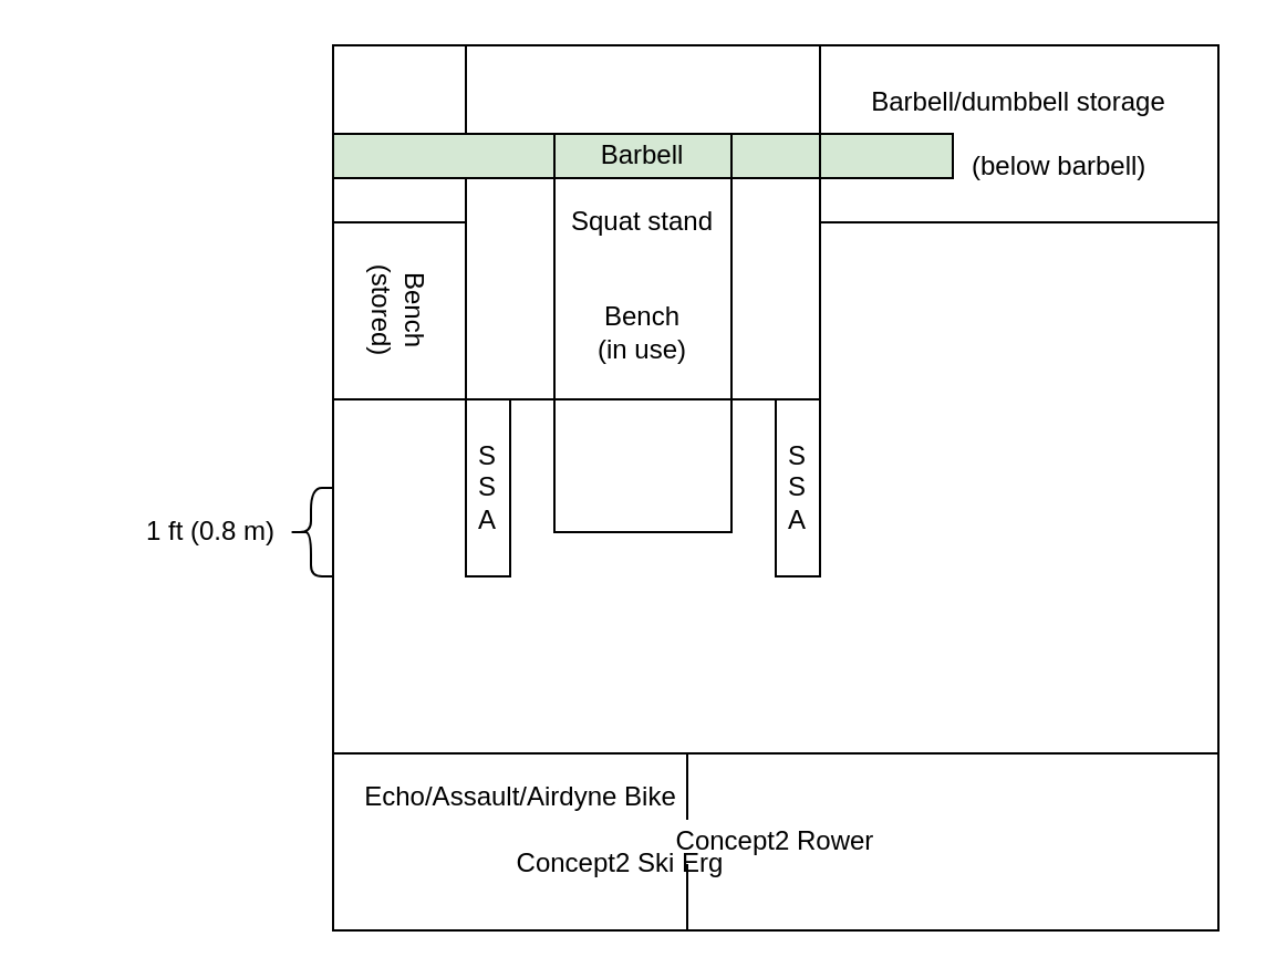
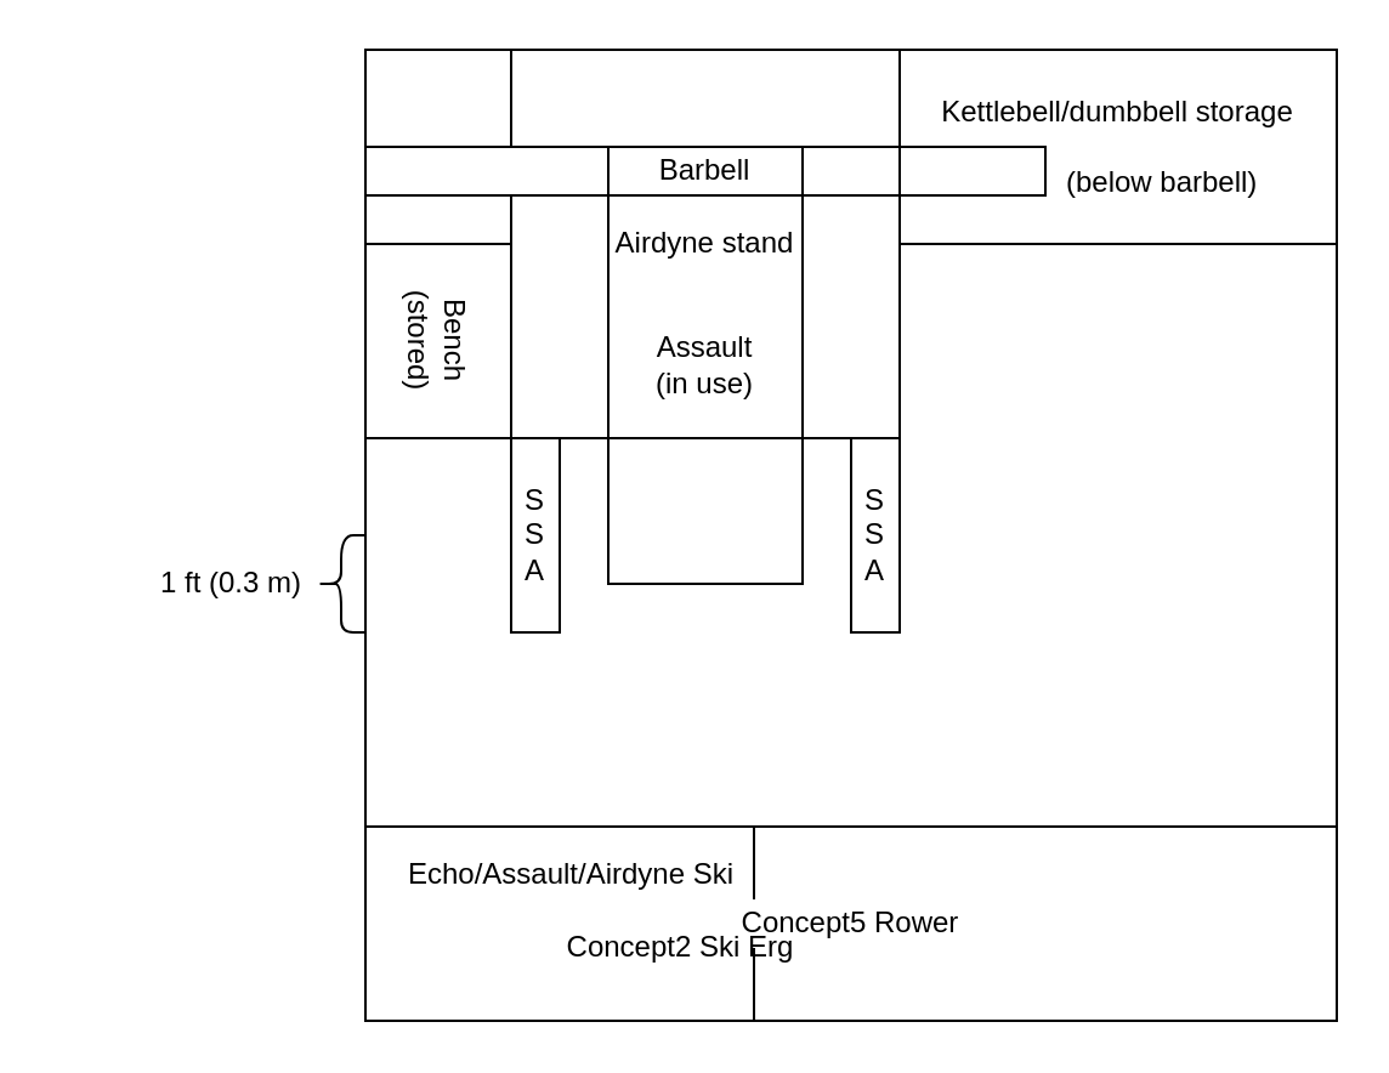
  <mxCell id="0" />
  <mxCell id="1" parent="0" />
  <mxCell id="2" value="" style="whiteSpace=wrap;html=1;aspect=fixed;fillColor=none;" parent="1" vertex="1"><mxGeometry x="150" y="20" width="400" height="400" as="geometry" /></mxCell>
- <mxCell id="3" value="Squat stand" style="rounded=0;whiteSpace=wrap;html=1;fillColor=none;" parent="1" vertex="1"><mxGeometry x="210" y="20" width="160" height="160" as="geometry" /></mxCell>
- <mxCell id="4" value="Barbell" style="rounded=0;whiteSpace=wrap;html=1;fillColor=#d5e8d4;" parent="1" vertex="1"><mxGeometry x="150" y="60" width="280" height="20" as="geometry" /></mxCell>
+ <mxCell id="3" value="Airdyne stand" style="rounded=0;whiteSpace=wrap;html=1;fillColor=none;" parent="1" vertex="1"><mxGeometry x="210" y="20" width="160" height="160" as="geometry" /></mxCell>
+ <mxCell id="4" value="Barbell" style="rounded=0;whiteSpace=wrap;html=1;" parent="1" vertex="1"><mxGeometry x="150" y="60" width="280" height="20" as="geometry" /></mxCell>
  <mxCell id="5" value="Bench (stored)" style="rounded=0;whiteSpace=wrap;html=1;fillColor=none;rotation=90;" parent="1" vertex="1"><mxGeometry x="140" y="110" width="80" height="60" as="geometry" /></mxCell>
  <mxCell id="6" value="S&lt;br&gt;S&lt;br&gt;A" style="rounded=0;whiteSpace=wrap;html=1;fillColor=none;" parent="1" vertex="1"><mxGeometry x="210" y="180" width="20" height="80" as="geometry" /></mxCell>
  <mxCell id="7" value="S&lt;br&gt;S&lt;br&gt;A" style="rounded=0;whiteSpace=wrap;html=1;fillColor=none;" parent="1" vertex="1"><mxGeometry x="350" y="180" width="20" height="80" as="geometry" /></mxCell>
- <mxCell id="8" value="Barbell/dumbbell storage&lt;br&gt;&lt;br&gt;&amp;nbsp; &amp;nbsp; &amp;nbsp; &amp;nbsp; &amp;nbsp; &amp;nbsp;(below barbell)" style="rounded=0;whiteSpace=wrap;html=1;fillColor=none;" parent="1" vertex="1"><mxGeometry x="370" y="20" width="180" height="80" as="geometry" /></mxCell>
- <mxCell id="9" value="Concept2 Rower" style="rounded=0;whiteSpace=wrap;html=1;fillColor=none;" parent="1" vertex="1"><mxGeometry x="150" y="340" width="400" height="80" as="geometry" /></mxCell>
- <mxCell id="10" value="Echo/Assault/Airdyne Bike" style="text;html=1;strokeColor=none;fillColor=none;align=center;verticalAlign=middle;whiteSpace=wrap;rounded=0;" parent="1" vertex="1"><mxGeometry x="160" y="350" width="150" height="20" as="geometry" /></mxCell>
+ <mxCell id="8" value="Kettlebell/dumbbell storage&lt;br&gt;&lt;br&gt;&amp;nbsp; &amp;nbsp; &amp;nbsp; &amp;nbsp; &amp;nbsp; &amp;nbsp;(below barbell)" style="rounded=0;whiteSpace=wrap;html=1;fillColor=none;" parent="1" vertex="1"><mxGeometry x="370" y="20" width="180" height="80" as="geometry" /></mxCell>
+ <mxCell id="9" value="Concept5 Rower" style="rounded=0;whiteSpace=wrap;html=1;fillColor=none;" parent="1" vertex="1"><mxGeometry x="150" y="340" width="400" height="80" as="geometry" /></mxCell>
+ <mxCell id="10" value="Echo/Assault/Airdyne Ski" style="text;html=1;strokeColor=none;fillColor=none;align=center;verticalAlign=middle;whiteSpace=wrap;rounded=0;" parent="1" vertex="1"><mxGeometry x="160" y="350" width="150" height="20" as="geometry" /></mxCell>
  <mxCell id="11" value="Concept2 Ski Erg" style="text;html=1;strokeColor=none;fillColor=none;align=center;verticalAlign=middle;whiteSpace=wrap;rounded=0;" parent="1" vertex="1"><mxGeometry x="225" y="380" width="110" height="20" as="geometry" /></mxCell>
  <mxCell id="12" value="" style="endArrow=none;html=1;" parent="1" edge="1"><mxGeometry width="50" height="50" relative="1" as="geometry"><mxPoint x="310" y="370" as="sourcePoint" /><mxPoint x="310" y="340" as="targetPoint" /></mxGeometry></mxCell>
  <mxCell id="13" value="" style="endArrow=none;html=1;" parent="1" edge="1"><mxGeometry width="50" height="50" relative="1" as="geometry"><mxPoint x="310" y="420" as="sourcePoint" /><mxPoint x="310" y="390" as="targetPoint" /></mxGeometry></mxCell>
  <mxCell id="14" value="" style="shape=curlyBracket;whiteSpace=wrap;html=1;rounded=1;strokeColor=#000000;fillColor=none;gradientColor=#ffffff;rotation=0;size=0.5;" parent="1" vertex="1"><mxGeometry x="130" y="220" width="20" height="40" as="geometry" /></mxCell>
- <mxCell id="15" value="1 ft (0.8 m)" style="text;html=1;strokeColor=none;fillColor=none;align=center;verticalAlign=middle;whiteSpace=wrap;rounded=0;" parent="1" vertex="1"><mxGeometry x="20" y="230" width="150" height="20" as="geometry" /></mxCell>
- <mxCell id="16" value="Bench&lt;br&gt;(in use)" style="rounded=0;whiteSpace=wrap;html=1;strokeColor=#000000;gradientColor=#ffffff;fillColor=none;" parent="1" vertex="1"><mxGeometry x="250" y="60" width="80" height="180" as="geometry" /></mxCell>
+ <mxCell id="15" value="1 ft (0.3 m)" style="text;html=1;strokeColor=none;fillColor=none;align=center;verticalAlign=middle;whiteSpace=wrap;rounded=0;" parent="1" vertex="1"><mxGeometry x="20" y="230" width="150" height="20" as="geometry" /></mxCell>
+ <mxCell id="16" value="Assault&lt;br&gt;(in use)" style="rounded=0;whiteSpace=wrap;html=1;strokeColor=#000000;gradientColor=#ffffff;fillColor=none;" parent="1" vertex="1"><mxGeometry x="250" y="60" width="80" height="180" as="geometry" /></mxCell>
